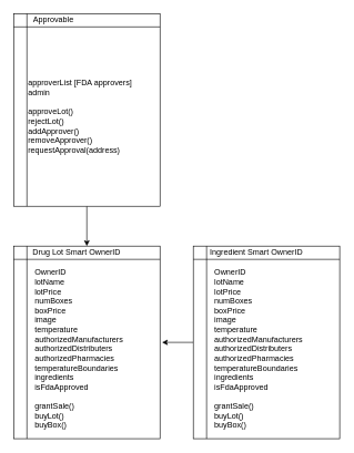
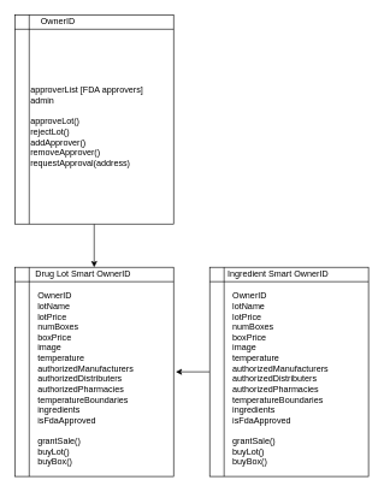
  <mxCell id="0" />
  <mxCell id="1" parent="0" />
  <mxCell id="2" value="" style="shape=internalStorage;whiteSpace=wrap;html=1;backgroundOutline=1;" vertex="1" parent="1"><mxGeometry x="20" y="370" width="220" height="290" as="geometry" /></mxCell>
  <mxCell id="3" value="Drug Lot Smart OwnerID" style="text;html=1;strokeColor=none;fillColor=none;align=center;verticalAlign=middle;whiteSpace=wrap;rounded=0;" vertex="1" parent="1"><mxGeometry x="40" y="370" width="150" height="20" as="geometry" /></mxCell>
  <mxCell id="4" value="&lt;blockquote style=&quot;margin: 0 0 0 40px; border: none; padding: 0px;&quot;&gt;&lt;/blockquote&gt;&lt;span style=&quot;background-color: initial;&quot;&gt;OwnerID&lt;/span&gt;&lt;br&gt;&lt;blockquote style=&quot;margin: 0 0 0 40px; border: none; padding: 0px;&quot;&gt;&lt;/blockquote&gt;&lt;span style=&quot;background-color: initial;&quot;&gt;lotName&lt;/span&gt;&lt;br&gt;lotPrice&lt;br&gt;numBoxes&lt;br&gt;boxPrice&lt;br&gt;image&lt;br&gt;temperature&lt;br&gt;authorizedManufacturers&lt;br&gt;authorizedDistributers&lt;br&gt;authorizedPharmacies&lt;br&gt;temperatureBoundaries&lt;br&gt;ingredients&lt;br&gt;isFdaApproved&lt;br&gt;&lt;br&gt;grantSale()&lt;br&gt;buyLot()&lt;br&gt;buyBox()" style="text;html=1;strokeColor=none;fillColor=none;align=left;verticalAlign=middle;whiteSpace=wrap;rounded=0;" vertex="1" parent="1"><mxGeometry x="50" y="390" width="190" height="270" as="geometry" /></mxCell>
  <mxCell id="5" style="edgeStyle=orthogonalEdgeStyle;rounded=0;orthogonalLoop=1;jettySize=auto;html=1;entryX=0.6;entryY=0;entryDx=0;entryDy=0;entryPerimeter=0;" edge="1" parent="1" source="6" target="3"><mxGeometry relative="1" as="geometry" /></mxCell>
  <mxCell id="6" value="" style="shape=internalStorage;whiteSpace=wrap;html=1;backgroundOutline=1;" vertex="1" parent="1"><mxGeometry x="20" y="20" width="220" height="290" as="geometry" /></mxCell>
- <mxCell id="7" value="Approvable" style="text;html=1;strokeColor=none;fillColor=none;align=center;verticalAlign=middle;whiteSpace=wrap;rounded=0;" vertex="1" parent="1"><mxGeometry x="50" y="20" width="60" height="20" as="geometry" /></mxCell>
+ <mxCell id="7" value="OwnerID" style="text;html=1;strokeColor=none;fillColor=none;align=center;verticalAlign=middle;whiteSpace=wrap;rounded=0;" vertex="1" parent="1"><mxGeometry x="50" y="20" width="60" height="20" as="geometry" /></mxCell>
  <mxCell id="8" value="approverList [FDA approvers]&lt;br&gt;admin&lt;br&gt;&lt;br&gt;approveLot()&lt;br&gt;rejectLot()&lt;br&gt;addApprover()&lt;br&gt;removeApprover()&lt;br&gt;requestApproval(address)" style="text;html=1;strokeColor=none;fillColor=none;align=left;verticalAlign=middle;whiteSpace=wrap;rounded=0;" vertex="1" parent="1"><mxGeometry x="40" y="40" width="170" height="270" as="geometry" /></mxCell>
  <mxCell id="9" style="edgeStyle=orthogonalEdgeStyle;rounded=0;orthogonalLoop=1;jettySize=auto;html=1;entryX=1.016;entryY=0.463;entryDx=0;entryDy=0;entryPerimeter=0;" edge="1" parent="1" source="10" target="4"><mxGeometry relative="1" as="geometry" /></mxCell>
  <mxCell id="10" value="" style="shape=internalStorage;whiteSpace=wrap;html=1;backgroundOutline=1;" vertex="1" parent="1"><mxGeometry x="290" y="370" width="220" height="290" as="geometry" /></mxCell>
  <mxCell id="11" value="Ingredient Smart OwnerID" style="text;html=1;strokeColor=none;fillColor=none;align=center;verticalAlign=middle;whiteSpace=wrap;rounded=0;" vertex="1" parent="1"><mxGeometry x="310" y="370" width="150" height="20" as="geometry" /></mxCell>
  <mxCell id="12" value="&lt;blockquote style=&quot;margin: 0 0 0 40px; border: none; padding: 0px;&quot;&gt;&lt;/blockquote&gt;&lt;span style=&quot;background-color: initial;&quot;&gt;OwnerID&lt;/span&gt;&lt;br&gt;&lt;blockquote style=&quot;margin: 0 0 0 40px; border: none; padding: 0px;&quot;&gt;&lt;/blockquote&gt;&lt;span style=&quot;background-color: initial;&quot;&gt;lotName&lt;/span&gt;&lt;br&gt;lotPrice&lt;br&gt;numBoxes&lt;br&gt;boxPrice&lt;br&gt;image&lt;br&gt;temperature&lt;br&gt;authorizedManufacturers&lt;br&gt;authorizedDistributers&lt;br&gt;authorizedPharmacies&lt;br&gt;temperatureBoundaries&lt;br&gt;ingredients&lt;br&gt;isFdaApproved&lt;br&gt;&lt;br&gt;grantSale()&lt;br&gt;buyLot()&lt;br&gt;buyBox()" style="text;html=1;strokeColor=none;fillColor=none;align=left;verticalAlign=middle;whiteSpace=wrap;rounded=0;" vertex="1" parent="1"><mxGeometry x="320" y="390" width="190" height="270" as="geometry" /></mxCell>
